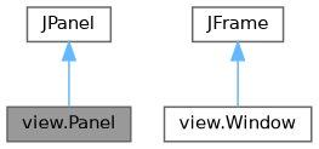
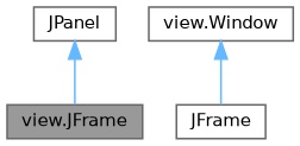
  digraph {
    node [color=gray40 fillcolor=white fontname=Helvetica fontsize=10 shape=box style=filled]
    edge [color=steelblue1 dir=back fontname=Helvetica fontsize=10 labelfontname=Helvetica labelfontsize=10 style=solid]
-   n1 [fillcolor=grey60 fontcolor=black height=0.2 label="view.Panel" width=0.4]
+   n1 [fillcolor=grey60 fontcolor=black height=0.2 label="view.JFrame" width=0.4]
    n2 [height=0.2 label=JPanel width=0.4]
    n3 [height=0.2 label="view.Window" width=0.4]
    n4 [height=0.2 label=JFrame width=0.4]
    n2 -> n1
-   n4 -> n3
+   n3 -> n4
  }
